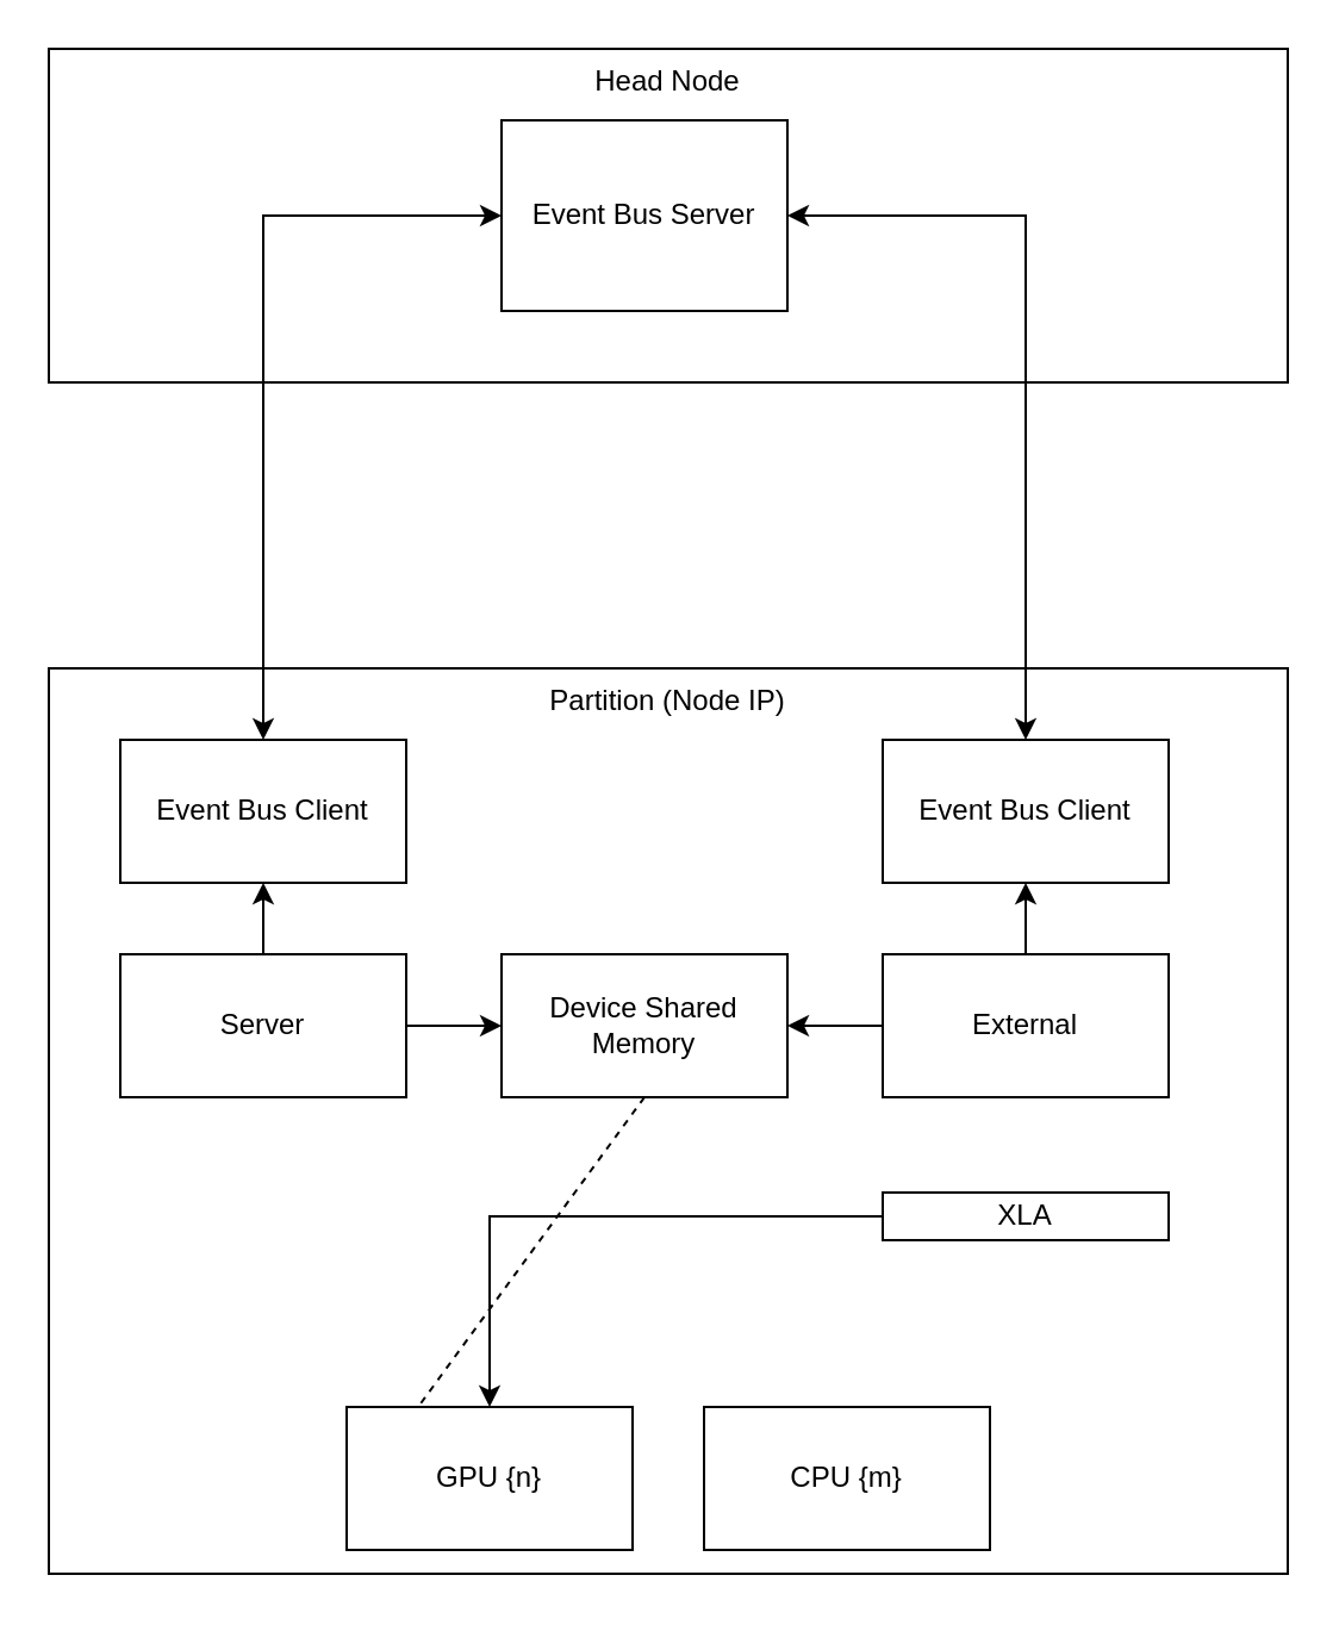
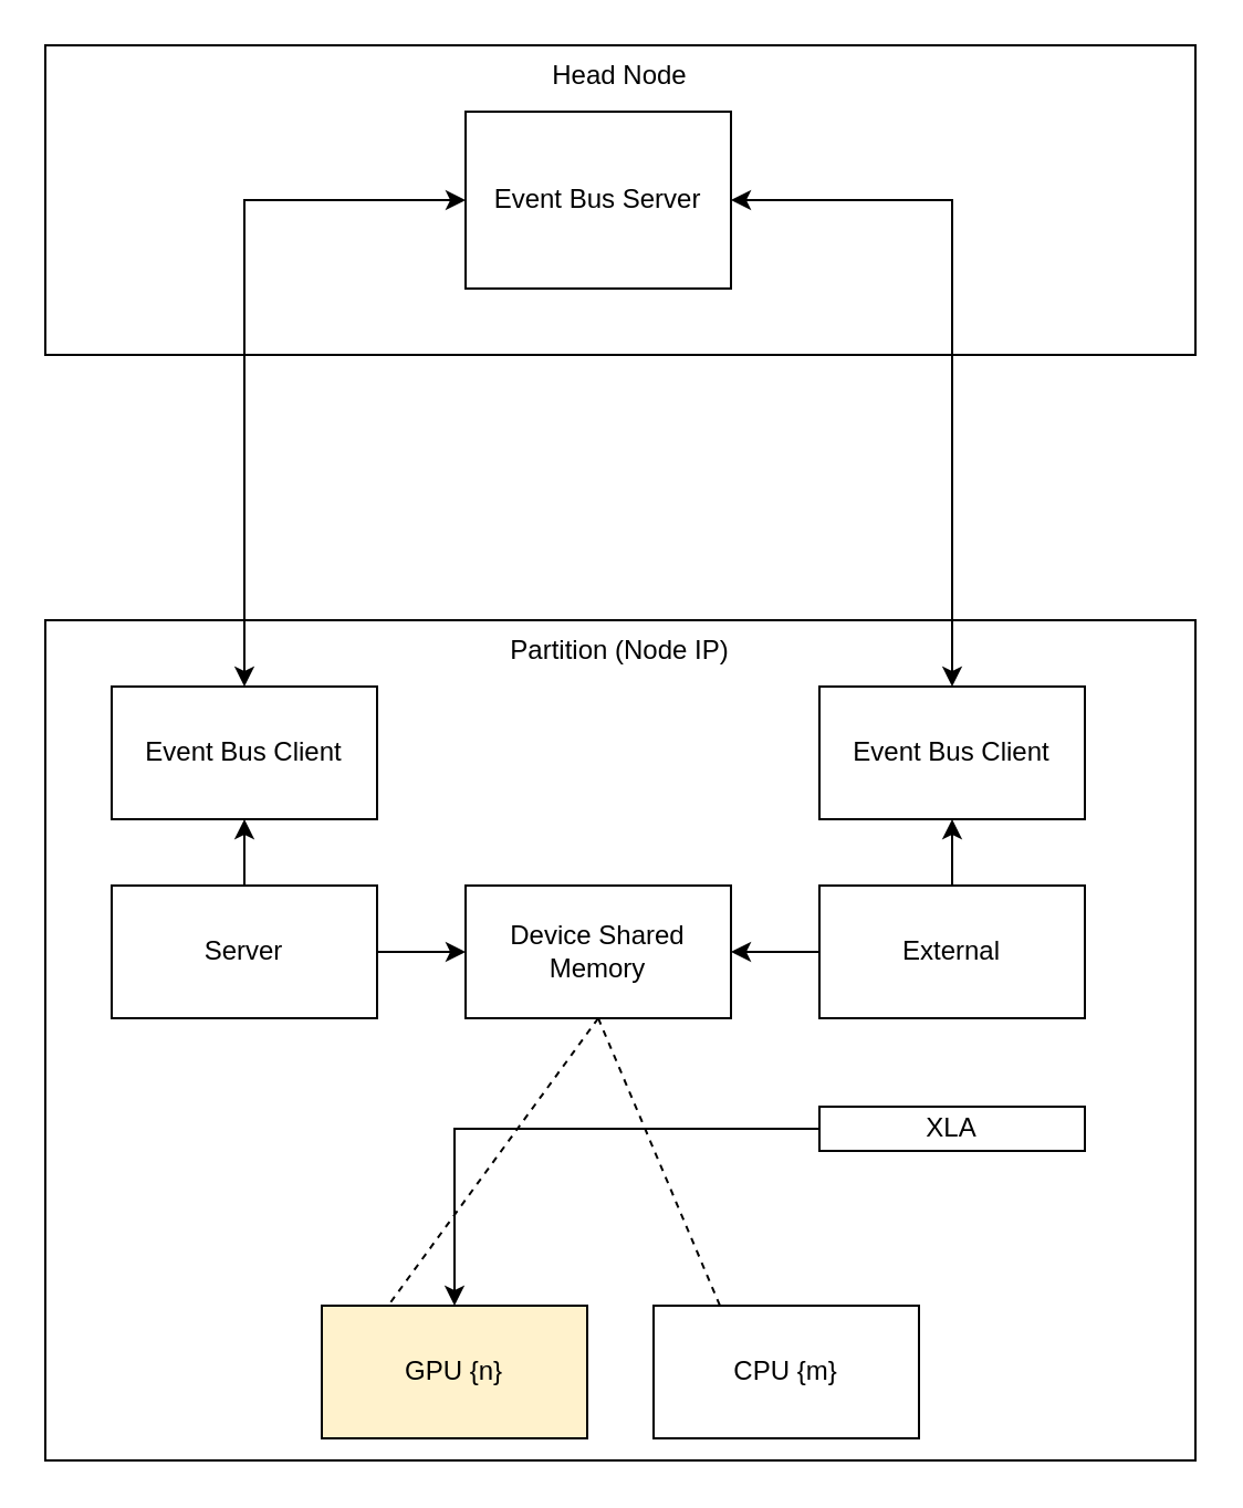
  <mxCell id="0" />
  <mxCell id="1" parent="0" />
  <mxCell id="2" value="Head Node" style="rounded=0;whiteSpace=wrap;html=1;verticalAlign=top;" vertex="1" parent="1"><mxGeometry x="20" y="20" width="520" height="140" as="geometry" /></mxCell>
  <mxCell id="3" value="Partition (Node IP)" style="rounded=0;whiteSpace=wrap;html=1;verticalAlign=top;" vertex="1" parent="1"><mxGeometry x="20" y="280" width="520" height="380" as="geometry" /></mxCell>
  <mxCell id="4" style="edgeStyle=orthogonalEdgeStyle;rounded=0;orthogonalLoop=1;jettySize=auto;html=1;exitX=1;exitY=0.5;exitDx=0;exitDy=0;entryX=0.5;entryY=0;entryDx=0;entryDy=0;startArrow=classic;startFill=1;" edge="1" parent="1" source="5" target="17"><mxGeometry relative="1" as="geometry" /></mxCell>
  <mxCell id="5" value="Event Bus Server" style="rounded=0;whiteSpace=wrap;html=1;" vertex="1" parent="1"><mxGeometry x="210" y="50" width="120" height="80" as="geometry" /></mxCell>
  <mxCell id="6" style="edgeStyle=orthogonalEdgeStyle;rounded=0;orthogonalLoop=1;jettySize=auto;html=1;exitX=1;exitY=0.5;exitDx=0;exitDy=0;entryX=0;entryY=0.5;entryDx=0;entryDy=0;" edge="1" parent="1" source="8" target="11"><mxGeometry relative="1" as="geometry" /></mxCell>
  <mxCell id="7" style="edgeStyle=orthogonalEdgeStyle;rounded=0;orthogonalLoop=1;jettySize=auto;html=1;exitX=0.5;exitY=0;exitDx=0;exitDy=0;entryX=0.5;entryY=1;entryDx=0;entryDy=0;" edge="1" parent="1" source="8" target="16"><mxGeometry relative="1" as="geometry" /></mxCell>
  <mxCell id="8" value="Server" style="rounded=0;whiteSpace=wrap;html=1;" vertex="1" parent="1"><mxGeometry x="50" y="400" width="120" height="60" as="geometry" /></mxCell>
  <mxCell id="9" style="rounded=0;orthogonalLoop=1;jettySize=auto;html=1;exitX=0.5;exitY=1;exitDx=0;exitDy=0;entryX=0.25;entryY=0;entryDx=0;entryDy=0;dashed=1;endArrow=none;endFill=0;" edge="1" parent="1" source="11" target="18"><mxGeometry relative="1" as="geometry" /></mxCell>
+ <mxCell id="10" style="rounded=0;orthogonalLoop=1;jettySize=auto;html=1;exitX=0.5;exitY=1;exitDx=0;exitDy=0;entryX=0.25;entryY=0;entryDx=0;entryDy=0;dashed=1;endArrow=none;endFill=0;" edge="1" parent="1" source="11" target="19"><mxGeometry relative="1" as="geometry" /></mxCell>
  <mxCell id="11" value="Device Shared Memory" style="rounded=0;whiteSpace=wrap;html=1;" vertex="1" parent="1"><mxGeometry x="210" y="400" width="120" height="60" as="geometry" /></mxCell>
  <mxCell id="12" style="edgeStyle=orthogonalEdgeStyle;rounded=0;orthogonalLoop=1;jettySize=auto;html=1;exitX=0;exitY=0.5;exitDx=0;exitDy=0;entryX=1;entryY=0.5;entryDx=0;entryDy=0;" edge="1" parent="1" source="14" target="11"><mxGeometry relative="1" as="geometry" /></mxCell>
  <mxCell id="13" style="edgeStyle=orthogonalEdgeStyle;rounded=0;orthogonalLoop=1;jettySize=auto;html=1;exitX=0.5;exitY=0;exitDx=0;exitDy=0;entryX=0.5;entryY=1;entryDx=0;entryDy=0;" edge="1" parent="1" source="14" target="17"><mxGeometry relative="1" as="geometry" /></mxCell>
  <mxCell id="14" value="External" style="rounded=0;whiteSpace=wrap;html=1;" vertex="1" parent="1"><mxGeometry x="370" y="400" width="120" height="60" as="geometry" /></mxCell>
  <mxCell id="15" style="edgeStyle=orthogonalEdgeStyle;rounded=0;orthogonalLoop=1;jettySize=auto;html=1;exitX=0.5;exitY=0;exitDx=0;exitDy=0;entryX=0;entryY=0.5;entryDx=0;entryDy=0;startArrow=classic;startFill=1;" edge="1" parent="1" source="16" target="5"><mxGeometry relative="1" as="geometry" /></mxCell>
  <mxCell id="16" value="Event Bus Client" style="rounded=0;whiteSpace=wrap;html=1;" vertex="1" parent="1"><mxGeometry x="50" y="310" width="120" height="60" as="geometry" /></mxCell>
  <mxCell id="17" value="Event Bus Client" style="rounded=0;whiteSpace=wrap;html=1;" vertex="1" parent="1"><mxGeometry x="370" y="310" width="120" height="60" as="geometry" /></mxCell>
- <mxCell id="18" value="GPU {n}" style="rounded=0;whiteSpace=wrap;html=1;" vertex="1" parent="1"><mxGeometry x="145" y="590" width="120" height="60" as="geometry" /></mxCell>
+ <mxCell id="18" value="GPU {n}" style="rounded=0;whiteSpace=wrap;html=1;fillColor=#fff2cc;" vertex="1" parent="1"><mxGeometry x="145" y="590" width="120" height="60" as="geometry" /></mxCell>
  <mxCell id="19" value="CPU {m}" style="rounded=0;whiteSpace=wrap;html=1;" vertex="1" parent="1"><mxGeometry x="295" y="590" width="120" height="60" as="geometry" /></mxCell>
  <mxCell id="20" style="edgeStyle=orthogonalEdgeStyle;rounded=0;orthogonalLoop=1;jettySize=auto;html=1;entryX=0.5;entryY=0;entryDx=0;entryDy=0;" edge="1" parent="1" source="21" target="18"><mxGeometry relative="1" as="geometry" /></mxCell>
  <mxCell id="21" value="XLA" style="rounded=0;whiteSpace=wrap;html=1;" vertex="1" parent="1"><mxGeometry x="370" y="500" width="120" height="20" as="geometry" /></mxCell>
